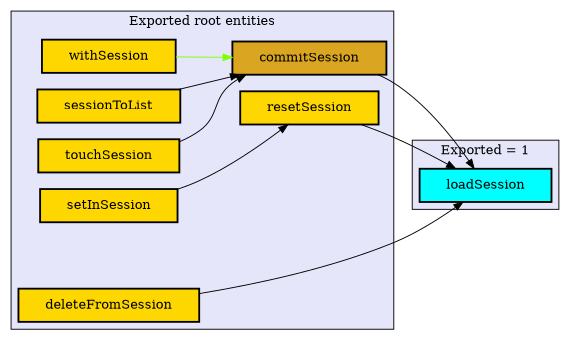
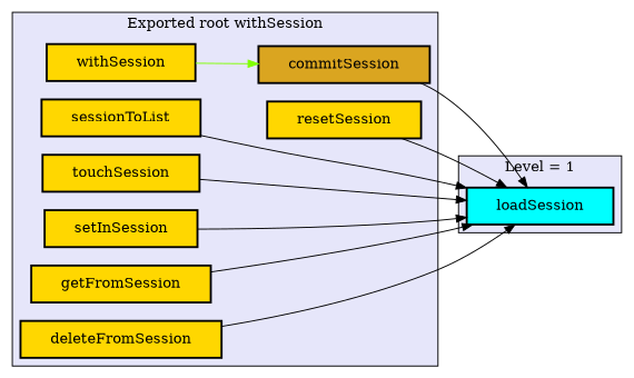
  digraph {
    rankdir=LR
    node [fillcolor=gold margin="0.4,0.1" shape=box style="filled,bold"]
    edge [color=black penwidth=1]
    n1 [fillcolor=goldenrod label=commitSession]
    n2 [label=deleteFromSession]
+   n3 [label=getFromSession]
    n4 [label=resetSession]
    n5 [label=sessionToList]
    n6 [label=setInSession]
    n7 [label=touchSession]
    n8 [label=withSession]
    n9 [fillcolor=cyan label=loadSession]
    subgraph cluster_1 {
      fillcolor=lavender
-     label="Exported root entities"
+     label="Exported root withSession"
      style=filled
      n1
      n2
+     n3
      n4
      n5
      n6
      n7
      n8
    }
    subgraph cluster_2 {
      fillcolor=lavender
-     label="Exported = 1"
+     label="Level = 1"
      style=filled
      n9
    }
    n1 -> n9
    n2 -> n9
+   n3 -> n9
    n4 -> n9
-   n5 -> n1
-   n6 -> n4
-   n7 -> n1
+   n5 -> n9
+   n6 -> n9
+   n7 -> n9
    n8 -> n1 [color=chartreuse]
  }
